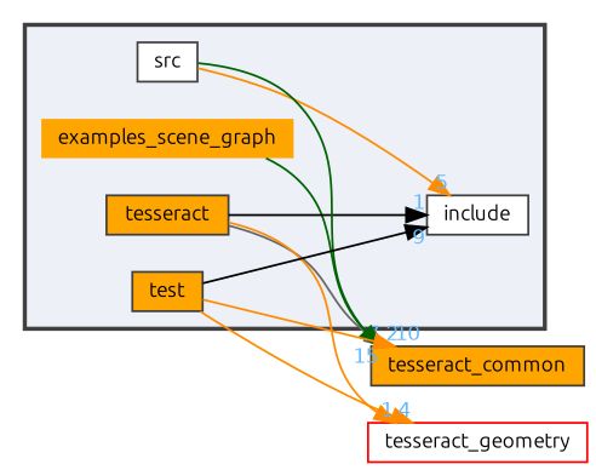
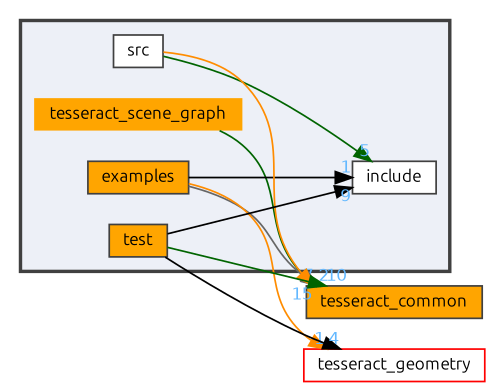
  digraph {
    compound=true
    fontname=Ubuntu
    rankdir=LR
    node [fillcolor=orange fontname=Ubuntu fontsize=10 shape=box style=filled color=grey25]
    edge [color=darkgreen fontcolor=steelblue1 fontname=Ubuntu fontsize=10 headlabel=1 labeldistance=1.5 labelfontname=Helvetica labelfontsize=10]
-   n1 [height=0.2 label=examples_scene_graph shape=plaintext width=0.4 color=""]
-   n2 [height=0.2 label=tesseract width=0.4]
+   n1 [height=0.2 label=tesseract_scene_graph shape=plaintext width=0.4 color=""]
+   n2 [height=0.2 label=examples width=0.4]
    n3 [fillcolor=white height=0.2 label=include width=0.4]
    n4 [fillcolor=white height=0.2 label=src width=0.4]
    n5 [height=0.2 label=test width=0.4]
    n6 [height=0.2 label=tesseract_common width=0.4]
    n7 [color=red fillcolor=white height=0.2 label=tesseract_geometry width=0.4]
    subgraph cluster_1 {
      bgcolor="#edf0f7"
      fontsize=10
      pencolor=grey25
      style="filled,bold"
      n1
      n2
      n3
      n4
      n5
    }
    n1 -> n6 [headlabel=7]
    n2 -> n3 [color=black]
    n2 -> n6 [color=gray40 headlabel=2]
    n2 -> n7 [color=darkorange]
-   n4 -> n3 [color=darkorange headlabel=5]
-   n4 -> n6 [headlabel=15]
+   n4 -> n3 [headlabel=5]
+   n4 -> n6 [color=darkorange headlabel=15]
    n5 -> n3 [color=black headlabel=9]
-   n5 -> n6 [color=darkorange headlabel=10]
-   n5 -> n7 [color=darkorange headlabel=4]
+   n5 -> n6 [headlabel=10]
+   n5 -> n7 [color=black headlabel=4]
  }
